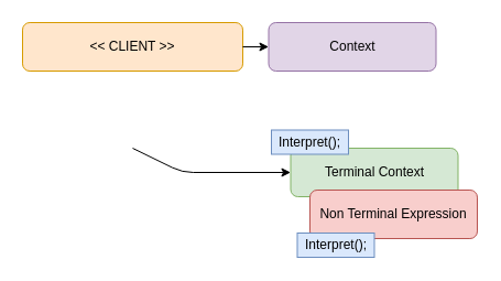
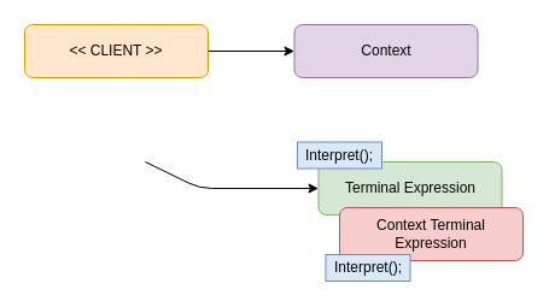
  <mxCell id="0" />
  <mxCell id="1" parent="0" />
- <mxCell id="2" value="&amp;lt;&amp;lt; CLIENT &amp;gt;&amp;gt;" style="rounded=1;whiteSpace=wrap;html=1;fillColor=#ffe6cc;strokeColor=#d79b00;" vertex="1" parent="1"><mxGeometry x="20" y="20" width="200" height="44" as="geometry" /></mxCell>
+ <mxCell id="2" value="&amp;lt;&amp;lt; CLIENT &amp;gt;&amp;gt;" style="rounded=1;whiteSpace=wrap;html=1;fillColor=#ffe6cc;strokeColor=#d79b00;" vertex="1" parent="1"><mxGeometry x="20" y="20" width="152" height="44" as="geometry" /></mxCell>
  <mxCell id="3" value="Context" style="rounded=1;whiteSpace=wrap;html=1;fillColor=#e1d5e7;strokeColor=#9673a6;" vertex="1" parent="1"><mxGeometry x="243.5" y="20" width="152" height="44" as="geometry" /></mxCell>
- <mxCell id="4" value="Terminal Context" style="rounded=1;whiteSpace=wrap;html=1;fillColor=#d5e8d4;strokeColor=#82b366;" vertex="1" parent="1"><mxGeometry x="263.5" y="134" width="152" height="44" as="geometry" /></mxCell>
- <mxCell id="5" value="Non Terminal Expression" style="rounded=1;whiteSpace=wrap;html=1;fillColor=#f8cecc;strokeColor=#b85450;" vertex="1" parent="1"><mxGeometry x="281" y="172" width="152" height="44" as="geometry" /></mxCell>
+ <mxCell id="4" value="Terminal Expression" style="rounded=1;whiteSpace=wrap;html=1;fillColor=#d5e8d4;strokeColor=#82b366;" vertex="1" parent="1"><mxGeometry x="263.5" y="134" width="152" height="44" as="geometry" /></mxCell>
+ <mxCell id="5" value="Context Terminal Expression" style="rounded=1;whiteSpace=wrap;html=1;fillColor=#f8cecc;strokeColor=#b85450;" vertex="1" parent="1"><mxGeometry x="281" y="172" width="152" height="44" as="geometry" /></mxCell>
  <mxCell id="6" value="Interpret();" style="rounded=0;whiteSpace=wrap;html=1;fillColor=#dae8fc;strokeColor=#6c8ebf;" vertex="1" parent="1"><mxGeometry x="246" y="117.5" width="70" height="22" as="geometry" /></mxCell>
  <mxCell id="7" value="Interpret();" style="rounded=0;whiteSpace=wrap;html=1;fillColor=#dae8fc;strokeColor=#6c8ebf;" vertex="1" parent="1"><mxGeometry x="269.5" y="211" width="70" height="22" as="geometry" /></mxCell>
  <mxCell id="8" value="" style="endArrow=classic;html=1;entryX=0;entryY=0.5;entryDx=0;entryDy=0;exitX=1;exitY=0.5;exitDx=0;exitDy=0;" edge="1" parent="1" source="2" target="3"><mxGeometry width="50" height="50" relative="1" as="geometry"><mxPoint x="20" y="296" as="sourcePoint" /><mxPoint x="70" y="246" as="targetPoint" /></mxGeometry></mxCell>
  <mxCell id="9" value="" style="endArrow=classic;html=1;entryX=0;entryY=0.5;entryDx=0;entryDy=0;" edge="1" parent="1" target="4"><mxGeometry width="50" height="50" relative="1" as="geometry"><mxPoint x="120" y="134" as="sourcePoint" /><mxPoint x="70" y="246" as="targetPoint" /><Array as="points"><mxPoint x="165" y="156" /></Array></mxGeometry></mxCell>
